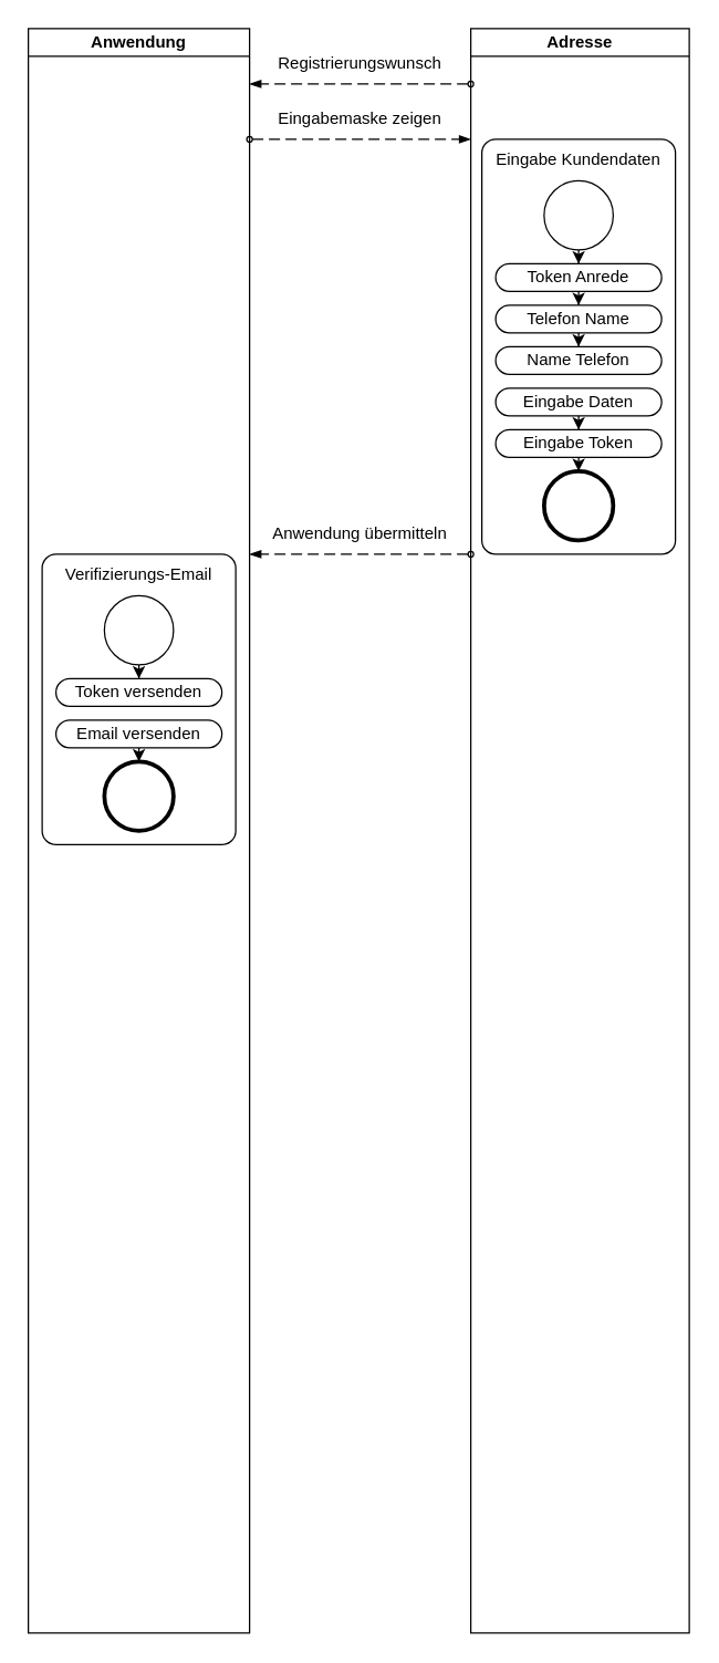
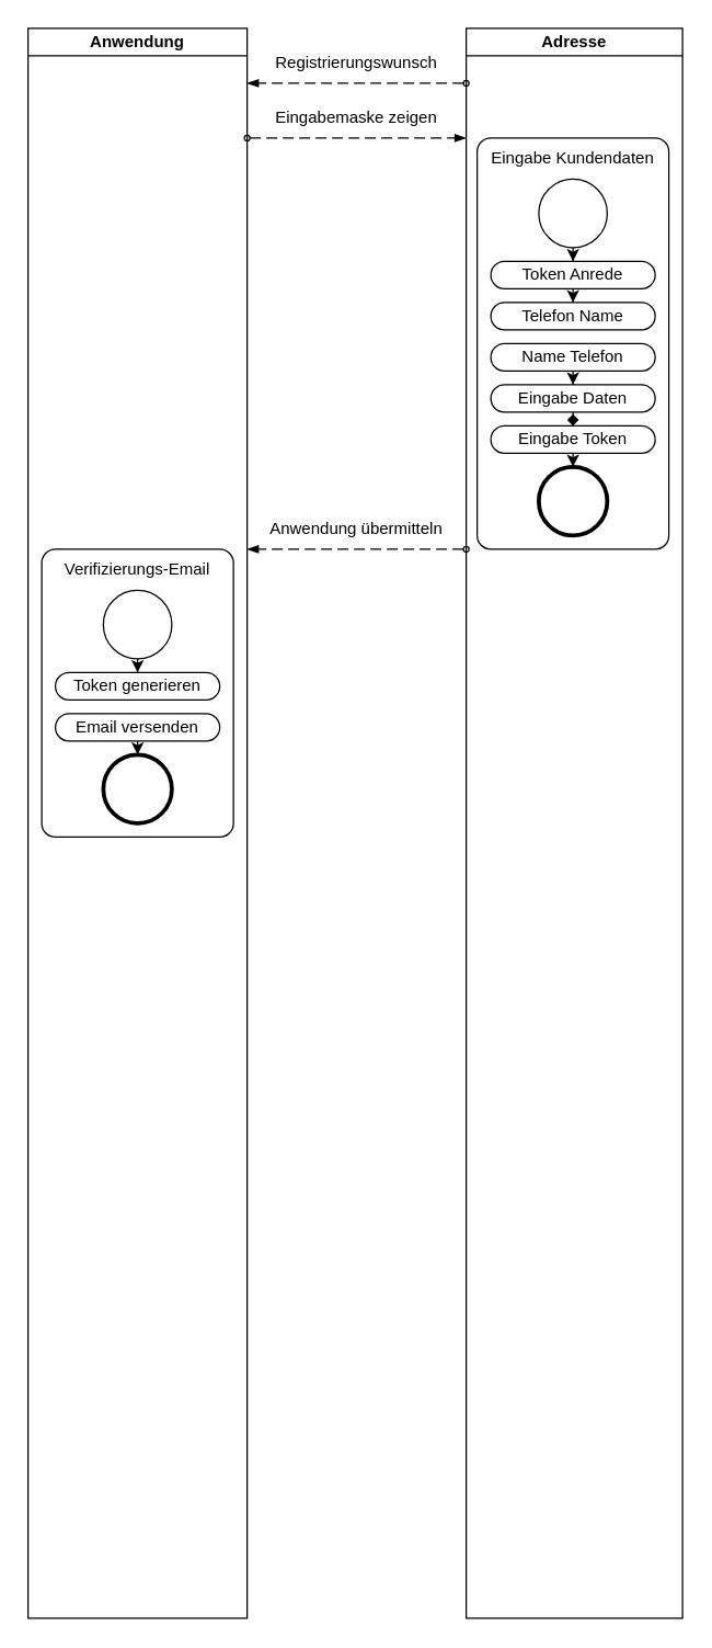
  <mxCell id="0" />
  <mxCell id="1" parent="0" />
  <mxCell id="2" value="Anwendung" style="swimlane;startSize=20;whiteSpace=wrap;html=1;" vertex="1" parent="1"><mxGeometry x="20" width="160" height="1160" as="geometry" y="20" /></mxCell>
  <mxCell id="3" value="" style="points=[[0.25,0,0],[0.5,0,0],[0.75,0,0],[1,0.25,0],[1,0.5,0],[1,0.75,0],[0.75,1,0],[0.5,1,0],[0.25,1,0],[0,0.75,0],[0,0.5,0],[0,0.25,0]];shape=mxgraph.bpmn.task;whiteSpace=wrap;rectStyle=rounded;size=10;html=1;taskMarker=abstract;" vertex="1" parent="2"><mxGeometry x="10" y="380" width="140" height="210" as="geometry" /></mxCell>
  <mxCell id="4" value="Verifizierungs-Email" style="text;html=1;strokeColor=none;fillColor=none;align=center;verticalAlign=middle;whiteSpace=wrap;rounded=0;" vertex="1" parent="2"><mxGeometry y="380" width="160" height="30" as="geometry" /></mxCell>
  <mxCell id="5" style="edgeStyle=orthogonalEdgeStyle;rounded=0;orthogonalLoop=1;jettySize=auto;html=1;entryX=0.5;entryY=0;entryDx=0;entryDy=0;entryPerimeter=0;" edge="1" parent="2" source="6" target="7"><mxGeometry relative="1" as="geometry" /></mxCell>
  <mxCell id="6" value="" style="points=[[0.145,0.145,0],[0.5,0,0],[0.855,0.145,0],[1,0.5,0],[0.855,0.855,0],[0.5,1,0],[0.145,0.855,0],[0,0.5,0]];shape=mxgraph.bpmn.event;html=1;verticalLabelPosition=bottom;labelBackgroundColor=#ffffff;verticalAlign=top;align=center;perimeter=ellipsePerimeter;outlineConnect=0;aspect=fixed;outline=standard;symbol=general;" vertex="1" parent="2"><mxGeometry x="55" y="410" width="50" height="50" as="geometry" /></mxCell>
- <mxCell id="7" value="Token versenden" style="points=[[0.25,0,0],[0.5,0,0],[0.75,0,0],[1,0.25,0],[1,0.5,0],[1,0.75,0],[0.75,1,0],[0.5,1,0],[0.25,1,0],[0,0.75,0],[0,0.5,0],[0,0.25,0]];shape=mxgraph.bpmn.task;whiteSpace=wrap;rectStyle=rounded;size=10;html=1;taskMarker=abstract;" vertex="1" parent="2"><mxGeometry x="20" y="470" width="120" height="20" as="geometry" /></mxCell>
+ <mxCell id="7" value="Token generieren" style="points=[[0.25,0,0],[0.5,0,0],[0.75,0,0],[1,0.25,0],[1,0.5,0],[1,0.75,0],[0.75,1,0],[0.5,1,0],[0.25,1,0],[0,0.75,0],[0,0.5,0],[0,0.25,0]];shape=mxgraph.bpmn.task;whiteSpace=wrap;rectStyle=rounded;size=10;html=1;taskMarker=abstract;" vertex="1" parent="2"><mxGeometry x="20" y="470" width="120" height="20" as="geometry" /></mxCell>
  <mxCell id="8" style="edgeStyle=orthogonalEdgeStyle;rounded=0;orthogonalLoop=1;jettySize=auto;html=1;" edge="1" parent="2" source="9" target="10"><mxGeometry relative="1" as="geometry" /></mxCell>
  <mxCell id="9" value="Email versenden" style="points=[[0.25,0,0],[0.5,0,0],[0.75,0,0],[1,0.25,0],[1,0.5,0],[1,0.75,0],[0.75,1,0],[0.5,1,0],[0.25,1,0],[0,0.75,0],[0,0.5,0],[0,0.25,0]];shape=mxgraph.bpmn.task;whiteSpace=wrap;rectStyle=rounded;size=10;html=1;taskMarker=abstract;" vertex="1" parent="2"><mxGeometry x="20" y="500" width="120" height="20" as="geometry" /></mxCell>
  <mxCell id="10" value="" style="points=[[0.145,0.145,0],[0.5,0,0],[0.855,0.145,0],[1,0.5,0],[0.855,0.855,0],[0.5,1,0],[0.145,0.855,0],[0,0.5,0]];shape=mxgraph.bpmn.event;html=1;verticalLabelPosition=bottom;labelBackgroundColor=#ffffff;verticalAlign=top;align=center;perimeter=ellipsePerimeter;outlineConnect=0;aspect=fixed;outline=end;symbol=terminate2;" vertex="1" parent="2"><mxGeometry x="55" y="530" width="50" height="50" as="geometry" /></mxCell>
  <mxCell id="11" value="Adresse" style="swimlane;startSize=20;whiteSpace=wrap;html=1;" vertex="1" parent="1"><mxGeometry x="340" width="158" height="1160" as="geometry" y="20" /></mxCell>
  <mxCell id="12" value="" style="points=[[0.25,0,0],[0.5,0,0],[0.75,0,0],[1,0.25,0],[1,0.5,0],[1,0.75,0],[0.75,1,0],[0.5,1,0],[0.25,1,0],[0,0.75,0],[0,0.5,0],[0,0.25,0]];shape=mxgraph.bpmn.task;whiteSpace=wrap;rectStyle=rounded;size=10;html=1;taskMarker=abstract;" vertex="1" parent="11"><mxGeometry x="8" y="80" width="140" height="300" as="geometry" /></mxCell>
  <mxCell id="13" style="edgeStyle=orthogonalEdgeStyle;rounded=0;orthogonalLoop=1;jettySize=auto;html=1;entryX=0.5;entryY=0;entryDx=0;entryDy=0;entryPerimeter=0;" edge="1" parent="11" source="14" target="16"><mxGeometry relative="1" as="geometry" /></mxCell>
  <mxCell id="14" value="" style="points=[[0.145,0.145,0],[0.5,0,0],[0.855,0.145,0],[1,0.5,0],[0.855,0.855,0],[0.5,1,0],[0.145,0.855,0],[0,0.5,0]];shape=mxgraph.bpmn.event;html=1;verticalLabelPosition=bottom;labelBackgroundColor=#ffffff;verticalAlign=top;align=center;perimeter=ellipsePerimeter;outlineConnect=0;aspect=fixed;outline=standard;symbol=general;" vertex="1" parent="11"><mxGeometry x="53" y="110" width="50" height="50" as="geometry" /></mxCell>
  <mxCell id="15" value="" style="edgeStyle=orthogonalEdgeStyle;rounded=0;orthogonalLoop=1;jettySize=auto;html=1;" edge="1" parent="11" source="16" target="18"><mxGeometry relative="1" as="geometry" /></mxCell>
  <mxCell id="16" value="Token Anrede" style="points=[[0.25,0,0],[0.5,0,0],[0.75,0,0],[1,0.25,0],[1,0.5,0],[1,0.75,0],[0.75,1,0],[0.5,1,0],[0.25,1,0],[0,0.75,0],[0,0.5,0],[0,0.25,0]];shape=mxgraph.bpmn.task;whiteSpace=wrap;rectStyle=rounded;size=10;html=1;taskMarker=abstract;" vertex="1" parent="11"><mxGeometry x="18" y="170" width="120" height="20" as="geometry" /></mxCell>
- <mxCell id="17" value="" style="edgeStyle=orthogonalEdgeStyle;rounded=0;orthogonalLoop=1;jettySize=auto;html=1;" edge="1" parent="11" source="18" target="20"><mxGeometry relative="1" as="geometry" /></mxCell>
  <mxCell id="18" value="Telefon Name" style="points=[[0.25,0,0],[0.5,0,0],[0.75,0,0],[1,0.25,0],[1,0.5,0],[1,0.75,0],[0.75,1,0],[0.5,1,0],[0.25,1,0],[0,0.75,0],[0,0.5,0],[0,0.25,0]];shape=mxgraph.bpmn.task;whiteSpace=wrap;rectStyle=rounded;size=10;html=1;taskMarker=abstract;" vertex="1" parent="11"><mxGeometry x="18" y="200" width="120" height="20" as="geometry" /></mxCell>
+ <mxCell id="19" value="" style="edgeStyle=orthogonalEdgeStyle;rounded=0;orthogonalLoop=1;jettySize=auto;html=1;" edge="1" parent="11" source="20" target="22"><mxGeometry relative="1" as="geometry" /></mxCell>
  <mxCell id="20" value="Name Telefon" style="points=[[0.25,0,0],[0.5,0,0],[0.75,0,0],[1,0.25,0],[1,0.5,0],[1,0.75,0],[0.75,1,0],[0.5,1,0],[0.25,1,0],[0,0.75,0],[0,0.5,0],[0,0.25,0]];shape=mxgraph.bpmn.task;whiteSpace=wrap;rectStyle=rounded;size=10;html=1;taskMarker=abstract;" vertex="1" parent="11"><mxGeometry x="18" y="230" width="120" height="20" as="geometry" /></mxCell>
- <mxCell id="21" style="edgeStyle=orthogonalEdgeStyle;rounded=0;orthogonalLoop=1;jettySize=auto;html=1;entryX=0.5;entryY=0;entryDx=0;entryDy=0;entryPerimeter=0;" edge="1" parent="11" source="22" target="24"><mxGeometry relative="1" as="geometry" /></mxCell>
+ <mxCell id="21" style="edgeStyle=orthogonalEdgeStyle;rounded=0;orthogonalLoop=1;jettySize=auto;html=1;entryX=0.5;entryY=0;entryDx=0;entryDy=0;entryPerimeter=0;endArrow=diamond;" edge="1" parent="11" source="22" target="24"><mxGeometry relative="1" as="geometry" /></mxCell>
  <mxCell id="22" value="Eingabe Daten" style="points=[[0.25,0,0],[0.5,0,0],[0.75,0,0],[1,0.25,0],[1,0.5,0],[1,0.75,0],[0.75,1,0],[0.5,1,0],[0.25,1,0],[0,0.75,0],[0,0.5,0],[0,0.25,0]];shape=mxgraph.bpmn.task;whiteSpace=wrap;rectStyle=rounded;size=10;html=1;taskMarker=abstract;" vertex="1" parent="11"><mxGeometry x="18" y="260" width="120" height="20" as="geometry" /></mxCell>
  <mxCell id="23" style="edgeStyle=orthogonalEdgeStyle;rounded=0;orthogonalLoop=1;jettySize=auto;html=1;entryX=0.5;entryY=0;entryDx=0;entryDy=0;entryPerimeter=0;" edge="1" parent="11" source="24" target="25"><mxGeometry relative="1" as="geometry" /></mxCell>
  <mxCell id="24" value="Eingabe Token" style="points=[[0.25,0,0],[0.5,0,0],[0.75,0,0],[1,0.25,0],[1,0.5,0],[1,0.75,0],[0.75,1,0],[0.5,1,0],[0.25,1,0],[0,0.75,0],[0,0.5,0],[0,0.25,0]];shape=mxgraph.bpmn.task;whiteSpace=wrap;rectStyle=rounded;size=10;html=1;taskMarker=abstract;" vertex="1" parent="11"><mxGeometry x="18" y="290" width="120" height="20" as="geometry" /></mxCell>
  <mxCell id="25" value="" style="points=[[0.145,0.145,0],[0.5,0,0],[0.855,0.145,0],[1,0.5,0],[0.855,0.855,0],[0.5,1,0],[0.145,0.855,0],[0,0.5,0]];shape=mxgraph.bpmn.event;html=1;verticalLabelPosition=bottom;labelBackgroundColor=#ffffff;verticalAlign=top;align=center;perimeter=ellipsePerimeter;outlineConnect=0;aspect=fixed;outline=end;symbol=terminate2;" vertex="1" parent="11"><mxGeometry x="53" y="320" width="50" height="50" as="geometry" /></mxCell>
  <mxCell id="26" value="Eingabe Kundendaten" style="text;html=1;strokeColor=none;fillColor=none;align=center;verticalAlign=middle;whiteSpace=wrap;rounded=0;" vertex="1" parent="11"><mxGeometry x="-2" y="80" width="160" height="30" as="geometry" /></mxCell>
  <mxCell id="27" value="" style="dashed=1;dashPattern=8 4;endArrow=blockThin;endFill=1;startArrow=oval;startFill=0;endSize=6;startSize=4;html=1;rounded=0;" edge="1" parent="1"><mxGeometry width="160" relative="1" as="geometry"><mxPoint x="340" y="60" as="sourcePoint" /><mxPoint x="180" y="60" as="targetPoint" /></mxGeometry></mxCell>
  <mxCell id="28" value="Registrierungswunsch" style="text;html=1;strokeColor=none;fillColor=none;align=center;verticalAlign=middle;whiteSpace=wrap;rounded=0;" vertex="1" parent="1"><mxGeometry x="180" y="30" width="160" height="30" as="geometry" /></mxCell>
  <mxCell id="29" value="" style="dashed=1;dashPattern=8 4;endArrow=blockThin;endFill=1;startArrow=oval;startFill=0;endSize=6;startSize=4;html=1;rounded=0;" edge="1" parent="1"><mxGeometry width="160" relative="1" as="geometry"><mxPoint x="180" y="100" as="sourcePoint" /><mxPoint x="340" y="100" as="targetPoint" /></mxGeometry></mxCell>
  <mxCell id="30" value="Eingabemaske zeigen" style="text;html=1;strokeColor=none;fillColor=none;align=center;verticalAlign=middle;whiteSpace=wrap;rounded=0;" vertex="1" parent="1"><mxGeometry x="180" y="70" width="160" height="30" as="geometry" /></mxCell>
  <mxCell id="31" value="" style="dashed=1;dashPattern=8 4;endArrow=blockThin;endFill=1;startArrow=oval;startFill=0;endSize=6;startSize=4;html=1;rounded=0;" edge="1" parent="1"><mxGeometry width="160" relative="1" as="geometry"><mxPoint x="340" y="400" as="sourcePoint" /><mxPoint x="180" y="400" as="targetPoint" /></mxGeometry></mxCell>
  <mxCell id="32" value="Anwendung übermitteln" style="text;html=1;strokeColor=none;fillColor=none;align=center;verticalAlign=middle;whiteSpace=wrap;rounded=0;" vertex="1" parent="1"><mxGeometry x="180" y="370" width="160" height="30" as="geometry" /></mxCell>
